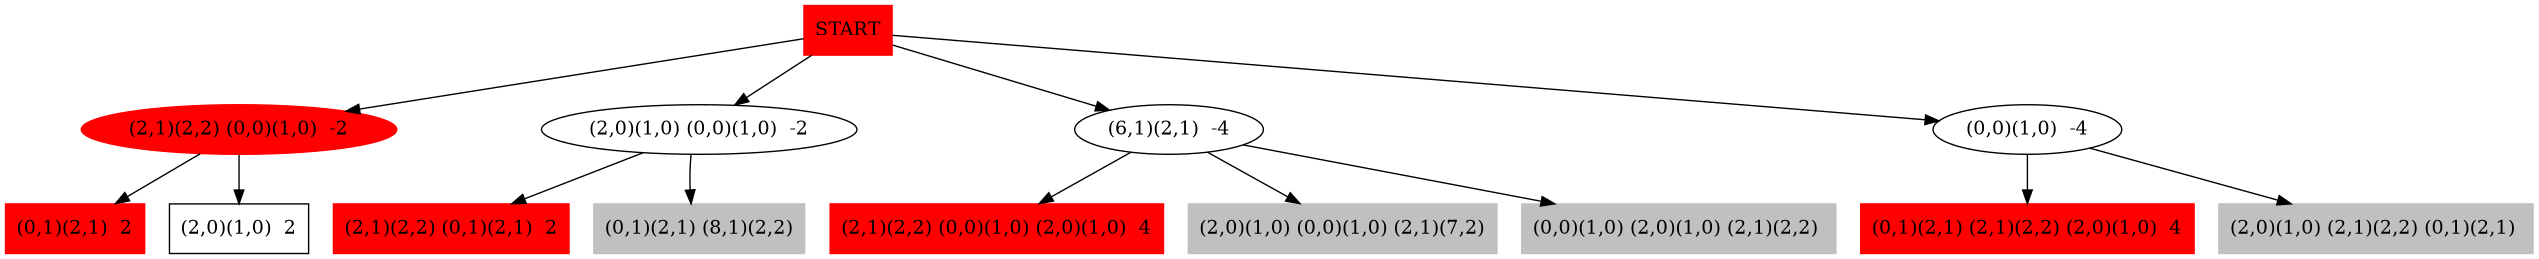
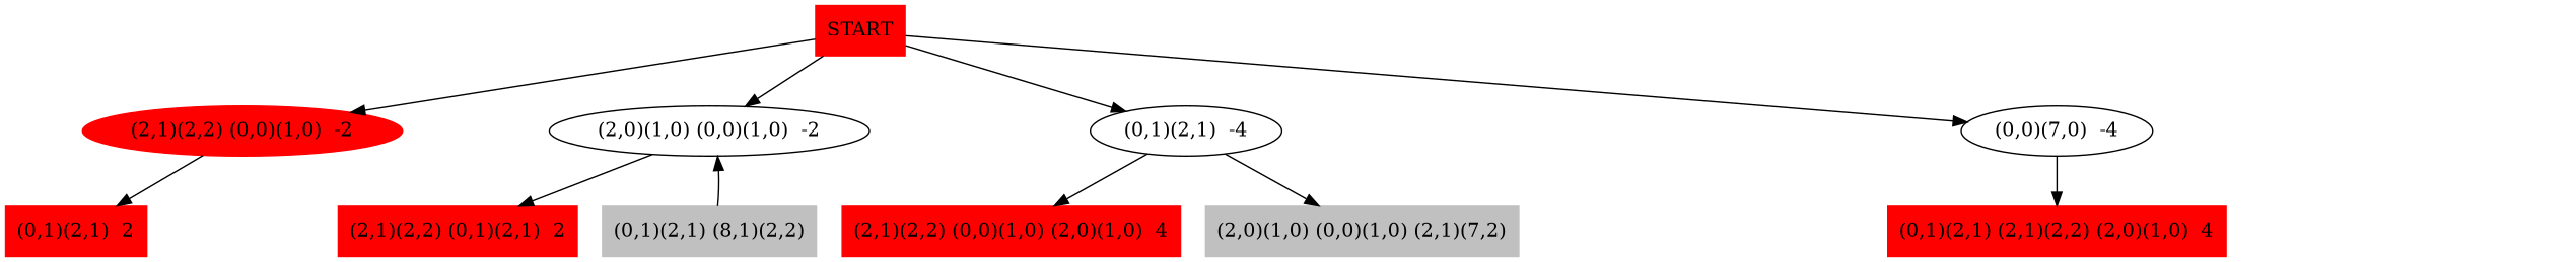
  digraph {
    node [color=red shape=rectangle style=filled]
    n1 [label="(2,1)(2,2) (0,0)(1,0)  -2" shape=ellipse]
    n2 [label="(0,1)(2,1)  2"]
-   n3 [label="(2,0)(1,0)  2" color="" style=""]
    n4 [label=START]
    n5 [label="(2,0)(1,0) (0,0)(1,0)  -2" shape=ellipse color="" style=""]
-   n6 [label="(6,1)(2,1)  -4" shape=ellipse color="" style=""]
-   n7 [label="(0,0)(1,0)  -4" shape=ellipse color="" style=""]
+   n6 [label="(0,1)(2,1)  -4" shape=ellipse color="" style=""]
+   n7 [label="(0,0)(7,0)  -4" shape=ellipse color="" style=""]
    n8 [label="(2,1)(2,2) (0,1)(2,1)  2"]
    n9 [color=grey label="(0,1)(2,1) (8,1)(2,2)"]
    n10 [label="(2,1)(2,2) (0,0)(1,0) (2,0)(1,0)  4"]
    n11 [color=grey label="(2,0)(1,0) (0,0)(1,0) (2,1)(7,2)"]
-   n12 [color=grey label="(0,0)(1,0) (2,0)(1,0) (2,1)(2,2) "]
    n13 [label="(0,1)(2,1) (2,1)(2,2) (2,0)(1,0)  4"]
-   n14 [color=grey label="(2,0)(1,0) (2,1)(2,2) (0,1)(2,1) "]
    n1 -> n2
-   n1 -> n3
    n4 -> n1
    n4 -> n5
    n4 -> n6
    n4 -> n7
    n5 -> n8
-   n5 -> n9
+   n9 -> n5
    n6 -> n10
    n6 -> n11
-   n6 -> n12
    n7 -> n13
-   n7 -> n14
  }
